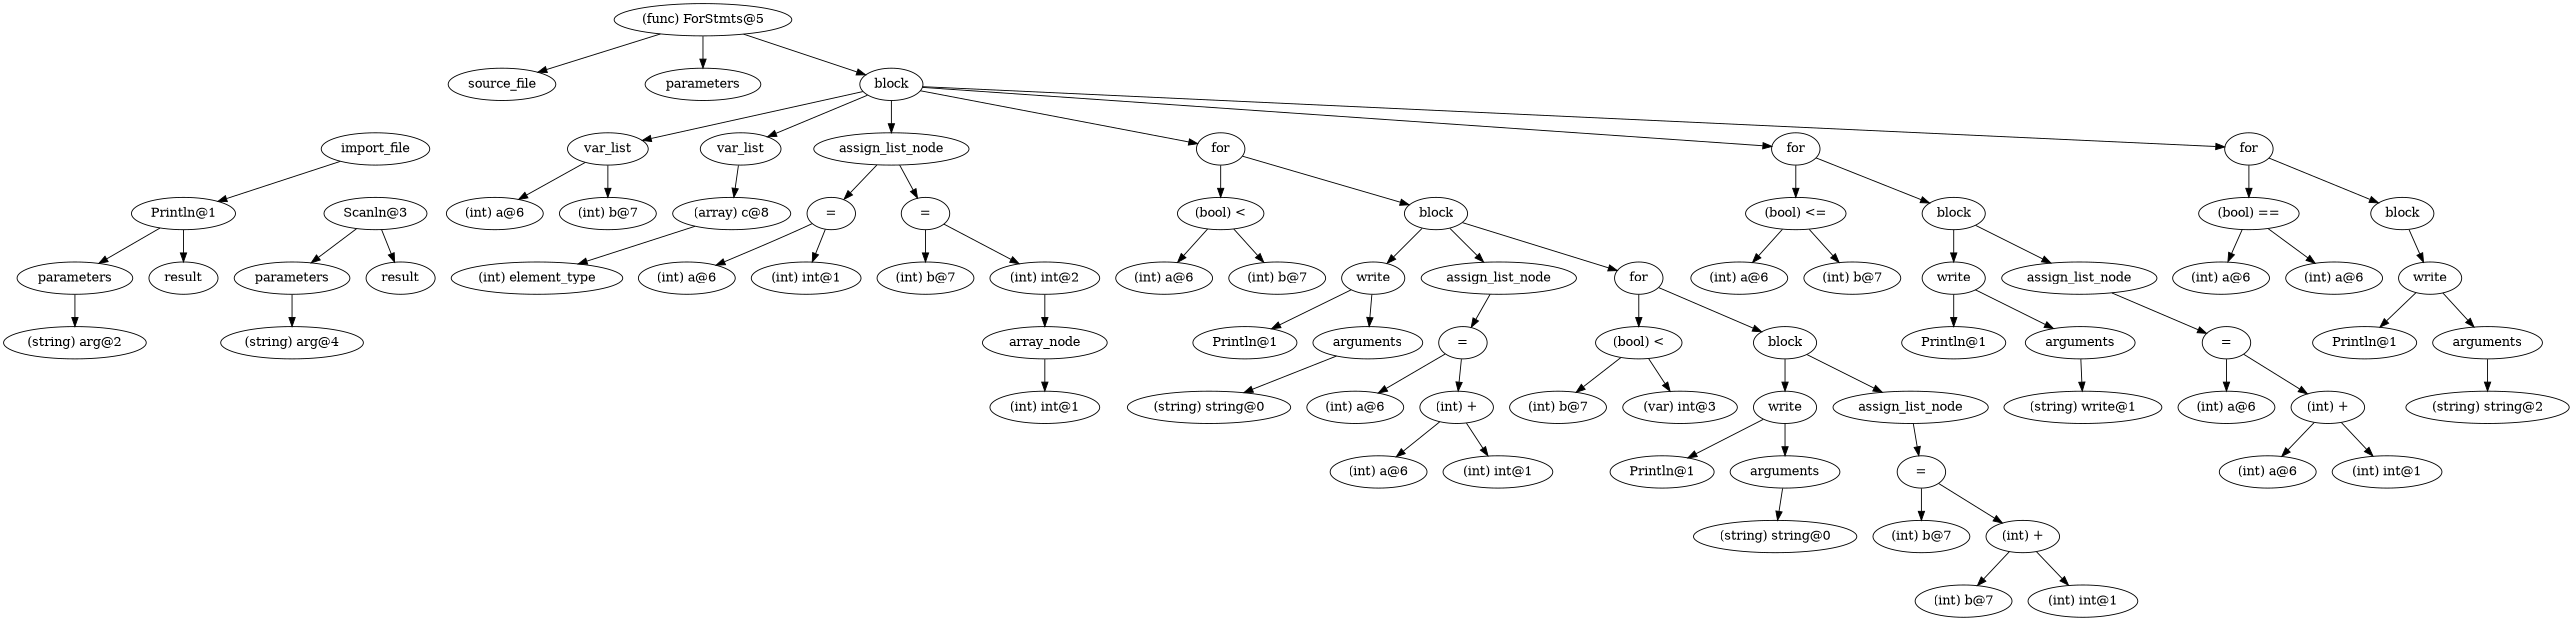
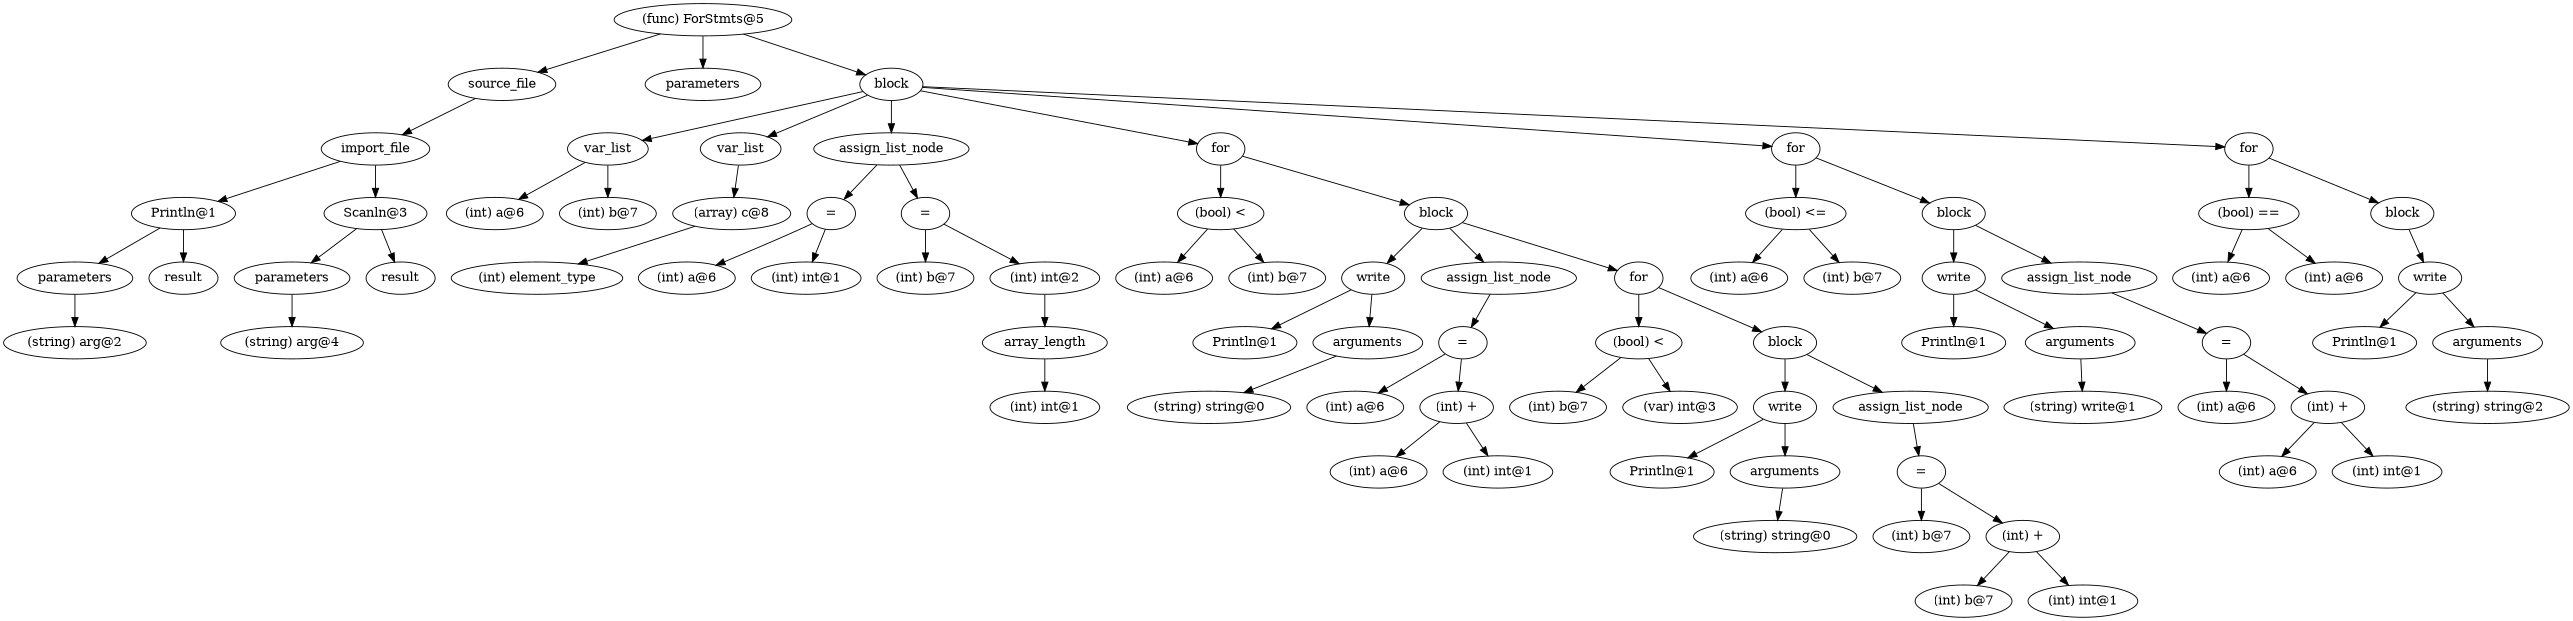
  digraph {
    ordering=out
    n1 [label=source_file]
    n2 [label=import_file]
    n3 [label="Println@1"]
    n4 [label="Scanln@3"]
    n5 [label="(func) ForStmts@5"]
    n6 [label=parameters]
    n7 [label=block]
    n8 [label=parameters]
    n9 [label=result]
    n10 [label=parameters]
    n11 [label=result]
    n12 [label="(string) arg@2"]
    n13 [label="(string) arg@4"]
    n14 [label=var_list]
    n15 [label=var_list]
    n16 [label=assign_list_node]
    n17 [label=for]
    n18 [label=for]
    n19 [label=for]
    n20 [label="(int) a@6"]
    n21 [label="(int) b@7"]
    n22 [label="(array) c@8"]
    n23 [label="="]
    n24 [label="="]
    n25 [label="(bool) <"]
    n26 [label=block]
    n27 [label="(bool) <="]
    n28 [label=block]
    n29 [label="(bool) =="]
    n30 [label=block]
    n31 [label="(int) element_type"]
-   n32 [label=array_node]
+   n32 [label=array_length]
    n33 [label="(int) int@1"]
    n34 [label="(int) a@6"]
    n35 [label="(int) int@1"]
    n36 [label="(int) b@7"]
    n37 [label="(int) int@2"]
    n38 [label="(int) a@6"]
    n39 [label="(int) b@7"]
    n40 [label=write]
    n41 [label=assign_list_node]
    n42 [label=for]
    n43 [label="Println@1"]
    n44 [label=arguments]
    n45 [label="="]
    n46 [label="(bool) <"]
    n47 [label=block]
    n48 [label="(string) string@0"]
    n49 [label="(int) a@6"]
    n50 [label="(int) +"]
    n51 [label="(int) a@6"]
    n52 [label="(int) int@1"]
    n53 [label="(int) b@7"]
    n54 [label="(var) int@3"]
    n55 [label=write]
    n56 [label=assign_list_node]
    n57 [label="Println@1"]
    n58 [label=arguments]
    n59 [label="="]
    n60 [label="(string) string@0"]
    n61 [label="(int) b@7"]
    n62 [label="(int) +"]
    n63 [label="(int) b@7"]
    n64 [label="(int) int@1"]
    n65 [label="(int) a@6"]
    n66 [label="(int) b@7"]
    n67 [label=write]
    n68 [label=assign_list_node]
    n69 [label="Println@1"]
    n70 [label=arguments]
    n71 [label="="]
    n72 [label="(string) write@1"]
    n73 [label="(int) a@6"]
    n74 [label="(int) +"]
    n75 [label="(int) a@6"]
    n76 [label="(int) int@1"]
    n77 [label="(int) a@6"]
    n78 [label="(int) a@6"]
    n79 [label=write]
    n80 [label="Println@1"]
    n81 [label=arguments]
    n82 [label="(string) string@2"]
+   n1 -> n2
    n2 -> n3
+   n2 -> n4
    n3 -> n8
    n3 -> n9
    n4 -> n10
    n4 -> n11
    n5 -> n1
    n5 -> n6
    n5 -> n7
    n7 -> n14
    n7 -> n15
    n7 -> n16
    n7 -> n17
    n7 -> n18
    n7 -> n19
    n8 -> n12
    n10 -> n13
    n14 -> n20
    n14 -> n21
    n15 -> n22
    n16 -> n23
    n16 -> n24
    n17 -> n25
    n17 -> n26
    n18 -> n27
    n18 -> n28
    n19 -> n29
    n19 -> n30
    n22 -> n31
    n23 -> n34
    n23 -> n35
    n24 -> n36
    n24 -> n37
    n25 -> n38
    n25 -> n39
    n26 -> n40
    n26 -> n41
    n26 -> n42
    n27 -> n65
    n27 -> n66
    n28 -> n67
    n28 -> n68
    n29 -> n77
    n29 -> n78
    n30 -> n79
    n32 -> n33
    n37 -> n32
    n40 -> n43
    n40 -> n44
    n41 -> n45
    n42 -> n46
    n42 -> n47
    n44 -> n48
    n45 -> n49
    n45 -> n50
    n46 -> n53
    n46 -> n54
    n47 -> n55
    n47 -> n56
    n50 -> n51
    n50 -> n52
    n55 -> n57
    n55 -> n58
    n56 -> n59
    n58 -> n60
    n59 -> n61
    n59 -> n62
    n62 -> n63
    n62 -> n64
    n67 -> n69
    n67 -> n70
    n68 -> n71
    n70 -> n72
    n71 -> n73
    n71 -> n74
    n74 -> n75
    n74 -> n76
    n79 -> n80
    n79 -> n81
    n81 -> n82
  }
